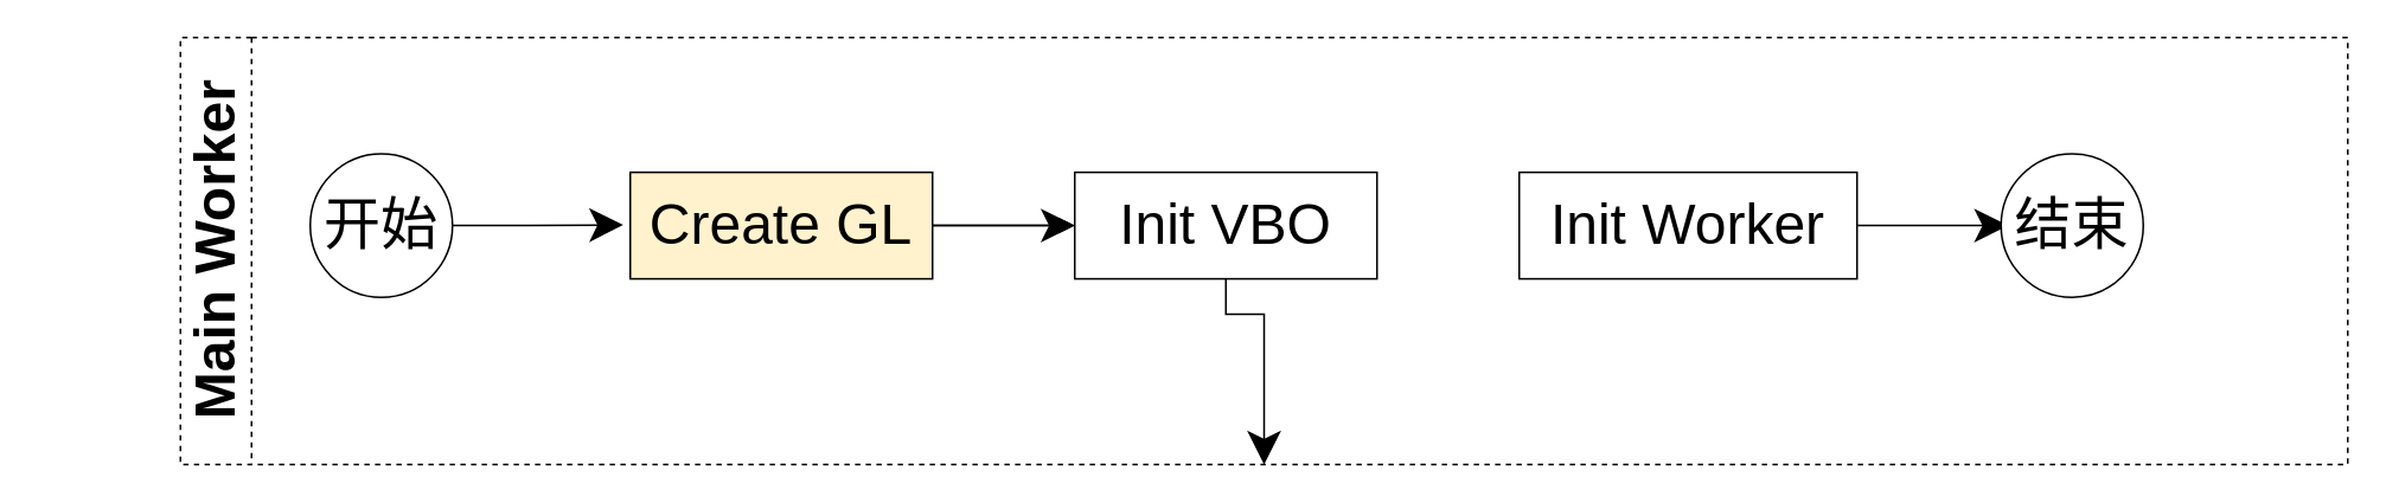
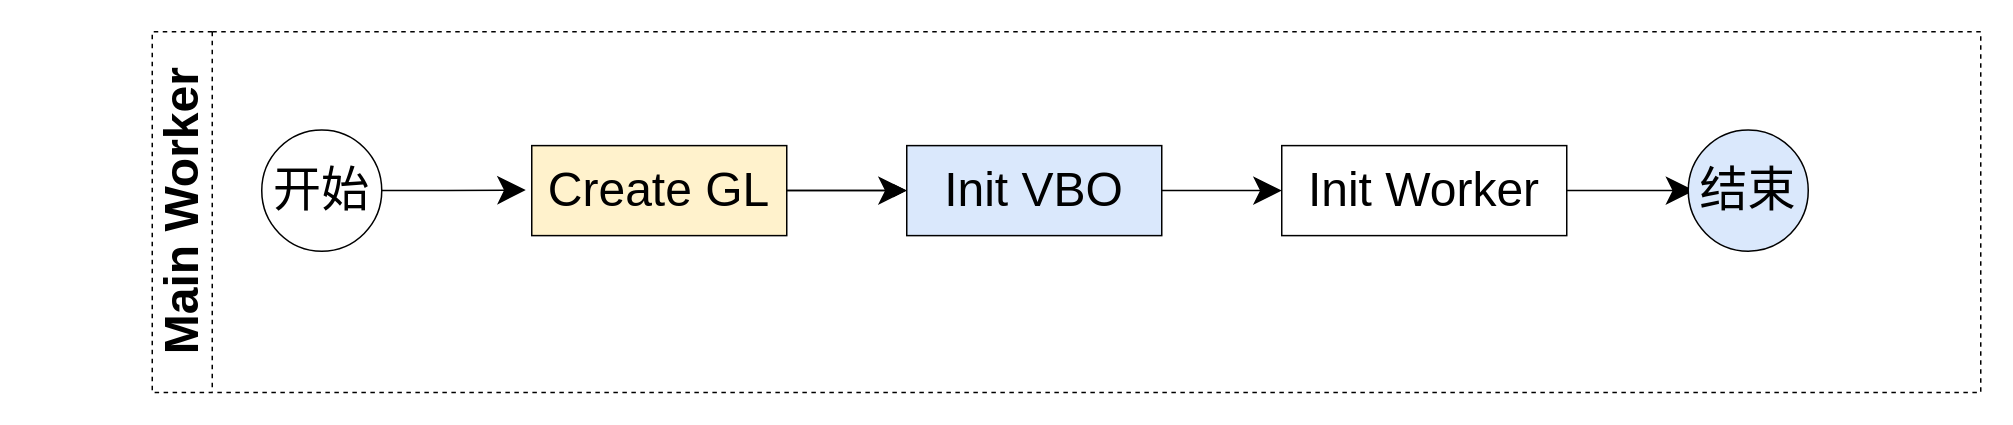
  <mxCell id="0" />
  <mxCell id="1" parent="0" />
  <mxCell id="2" value="&lt;font style=&quot;font-size: 32px&quot;&gt;Main Worker&lt;/font&gt;" style="swimlane;html=1;childLayout=stackLayout;resizeParent=1;resizeParentMax=0;horizontal=0;startSize=40;horizontalStack=0;fontSize=22;dashed=1;" parent="1" vertex="1"><mxGeometry x="101" y="20.58" width="1219" height="240.42" as="geometry"><mxRectangle x="120" y="120" width="30" height="50" as="alternateBounds" /></mxGeometry></mxCell>
  <mxCell id="3" style="edgeStyle=orthogonalEdgeStyle;rounded=0;orthogonalLoop=1;jettySize=auto;html=1;endArrow=classic;endFill=1;fontSize=22;" parent="1" edge="1"><mxGeometry relative="1" as="geometry"><mxPoint x="20" y="75.59" as="sourcePoint" /><mxPoint x="20.034" y="75.59" as="targetPoint" /></mxGeometry></mxCell>
  <mxCell id="4" value="" style="edgeStyle=orthogonalEdgeStyle;rounded=0;orthogonalLoop=1;jettySize=auto;html=1;fontSize=32;endSize=16;startSize=16;" parent="1" source="5" edge="1"><mxGeometry relative="1" as="geometry"><mxPoint x="350" y="126" as="targetPoint" /></mxGeometry></mxCell>
  <mxCell id="5" value="开始" style="ellipse;whiteSpace=wrap;html=1;fontSize=32;" parent="1" vertex="1"><mxGeometry x="174" y="86" width="80" height="80.83" as="geometry" /></mxCell>
  <mxCell id="6" value="" style="edgeStyle=orthogonalEdgeStyle;rounded=0;orthogonalLoop=1;jettySize=auto;html=1;fontSize=32;" parent="1" source="8" target="10" edge="1"><mxGeometry relative="1" as="geometry" /></mxCell>
  <mxCell id="7" value="" style="edgeStyle=orthogonalEdgeStyle;rounded=0;orthogonalLoop=1;jettySize=auto;html=1;fontSize=32;endSize=16;startSize=16;" parent="1" source="8" target="10" edge="1"><mxGeometry relative="1" as="geometry" /></mxCell>
  <mxCell id="8" value="Create GL" style="whiteSpace=wrap;html=1;fontSize=32;fillColor=#fff2cc;" parent="1" vertex="1"><mxGeometry x="354" y="96.41" width="170" height="60" as="geometry" /></mxCell>
- <mxCell id="9" value="" style="edgeStyle=orthogonalEdgeStyle;rounded=0;orthogonalLoop=1;jettySize=auto;html=1;fontSize=32;startSize=16;endSize=16;" parent="1" source="10" target="2" edge="1"><mxGeometry relative="1" as="geometry" /></mxCell>
- <mxCell id="10" value="Init VBO" style="whiteSpace=wrap;html=1;fontSize=32;" parent="1" vertex="1"><mxGeometry x="604" y="96.41" width="170" height="60" as="geometry" /></mxCell>
+ <mxCell id="9" value="" style="edgeStyle=orthogonalEdgeStyle;rounded=0;orthogonalLoop=1;jettySize=auto;html=1;fontSize=32;startSize=16;endSize=16;" parent="1" source="10" target="12" edge="1"><mxGeometry relative="1" as="geometry" /></mxCell>
+ <mxCell id="10" value="Init VBO" style="whiteSpace=wrap;html=1;fontSize=32;fillColor=#dae8fc;" parent="1" vertex="1"><mxGeometry x="604" y="96.41" width="170" height="60" as="geometry" /></mxCell>
  <mxCell id="11" value="" style="edgeStyle=orthogonalEdgeStyle;rounded=0;orthogonalLoop=1;jettySize=auto;html=1;fontSize=32;startSize=16;endSize=16;" parent="1" source="12" edge="1"><mxGeometry relative="1" as="geometry"><mxPoint x="1129" y="126.41" as="targetPoint" /></mxGeometry></mxCell>
  <mxCell id="12" value="Init Worker" style="whiteSpace=wrap;html=1;fontSize=32;" parent="1" vertex="1"><mxGeometry x="854" y="96.41" width="190" height="60" as="geometry" /></mxCell>
- <mxCell id="13" value="结束" style="ellipse;whiteSpace=wrap;html=1;fontSize=32;" parent="1" vertex="1"><mxGeometry x="1125" y="86" width="80" height="80.83" as="geometry" /></mxCell>
+ <mxCell id="13" value="结束" style="ellipse;whiteSpace=wrap;html=1;fontSize=32;fillColor=#dae8fc;" parent="1" vertex="1"><mxGeometry x="1125" y="86" width="80" height="80.83" as="geometry" /></mxCell>
